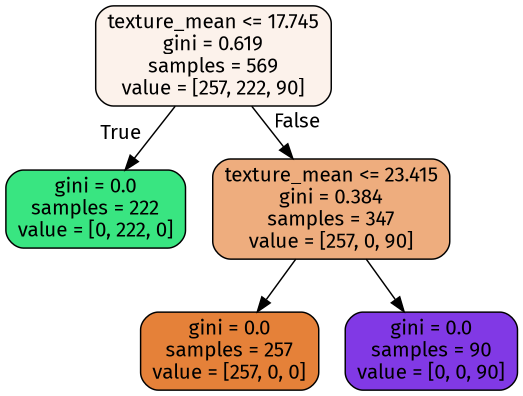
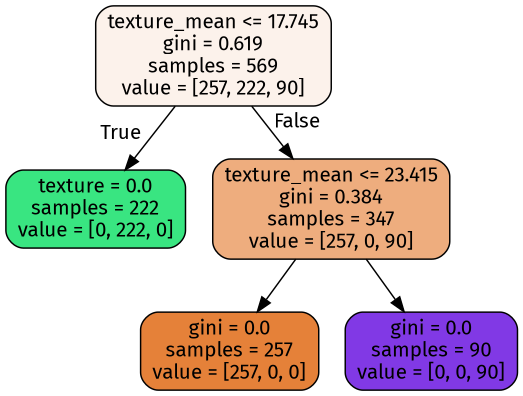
  digraph {
    fontname="Fira Sans"
    node [color=black fontname="Fira Sans" shape=box style="filled, rounded"]
    edge [fontname="Fira Sans"]
    n1 [fillcolor="#fcf2eb" label="texture_mean <= 17.745\ngini = 0.619\nsamples = 569\nvalue = [257, 222, 90]"]
-   n2 [fillcolor="#39e581" label="gini = 0.0\nsamples = 222\nvalue = [0, 222, 0]"]
+   n2 [fillcolor="#39e581" label="texture = 0.0\nsamples = 222\nvalue = [0, 222, 0]"]
    n3 [fillcolor="#eead7e" label="texture_mean <= 23.415\ngini = 0.384\nsamples = 347\nvalue = [257, 0, 90]"]
    n4 [fillcolor="#e58139" label="gini = 0.0\nsamples = 257\nvalue = [257, 0, 0]"]
    n5 [fillcolor="#8139e5" label="gini = 0.0\nsamples = 90\nvalue = [0, 0, 90]"]
    n1 -> n2 [headlabel=True labelangle=45 labeldistance=2.5]
    n1 -> n3 [headlabel=False labelangle=-45 labeldistance=2.5]
    n3 -> n4
    n3 -> n5
  }
